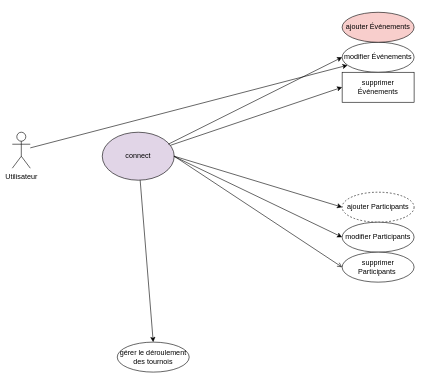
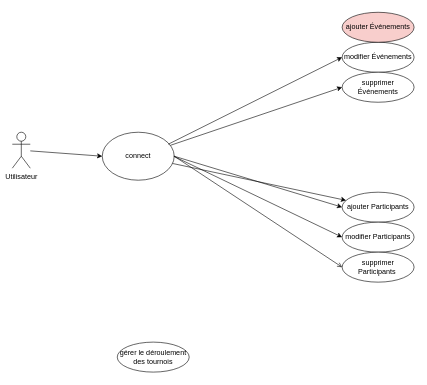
  <mxCell id="0" />
  <mxCell id="1" parent="0" />
  <mxCell id="2" value="Utilisateur" style="shape=umlActor;verticalLabelPosition=bottom;labelBackgroundColor=#ffffff;verticalAlign=top;html=1;outlineConnect=0;" vertex="1" parent="1"><mxGeometry x="20" y="220" width="30" height="60" as="geometry" /></mxCell>
- <mxCell id="3" value="connect" style="ellipse;whiteSpace=wrap;html=1;fillColor=#e1d5e7;" vertex="1" parent="1"><mxGeometry x="170" y="220" width="120" height="80" as="geometry" /></mxCell>
+ <mxCell id="3" value="connect" style="ellipse;whiteSpace=wrap;html=1;" vertex="1" parent="1"><mxGeometry x="170" y="220" width="120" height="80" as="geometry" /></mxCell>
  <mxCell id="4" value="modifier Événements" style="ellipse;whiteSpace=wrap;html=1;" vertex="1" parent="1"><mxGeometry x="570" y="70" width="120" height="50" as="geometry" /></mxCell>
  <mxCell id="5" value="ajouter Événements" style="ellipse;whiteSpace=wrap;html=1;fillColor=#f8cecc;" vertex="1" parent="1"><mxGeometry x="570" y="20" width="120" height="50" as="geometry" /></mxCell>
- <mxCell id="6" value="supprimer Événements" style="whiteSpace=wrap;html=1;rounded=0;" vertex="1" parent="1"><mxGeometry x="570" y="120" width="120" height="50" as="geometry" /></mxCell>
- <mxCell id="7" value="ajouter Participants" style="ellipse;whiteSpace=wrap;html=1;dashed=1;" vertex="1" parent="1"><mxGeometry x="570" y="320" width="120" height="50" as="geometry" /></mxCell>
+ <mxCell id="6" value="supprimer Événements" style="ellipse;whiteSpace=wrap;html=1;" vertex="1" parent="1"><mxGeometry x="570" y="120" width="120" height="50" as="geometry" /></mxCell>
+ <mxCell id="7" value="ajouter Participants" style="ellipse;whiteSpace=wrap;html=1;" vertex="1" parent="1"><mxGeometry x="570" y="320" width="120" height="50" as="geometry" /></mxCell>
  <mxCell id="8" value="modifier Participants" style="ellipse;whiteSpace=wrap;html=1;" vertex="1" parent="1"><mxGeometry x="570" y="370" width="120" height="50" as="geometry" /></mxCell>
  <mxCell id="9" value="supprimer Participants&amp;nbsp;" style="ellipse;whiteSpace=wrap;html=1;" vertex="1" parent="1"><mxGeometry x="570" y="420" width="120" height="50" as="geometry" /></mxCell>
  <mxCell id="10" value="gérer le déroulement des tournois" style="ellipse;whiteSpace=wrap;html=1;" vertex="1" parent="1"><mxGeometry x="195" y="570" width="120" height="50" as="geometry" /></mxCell>
- <mxCell id="11" value="" style="endArrow=classic;html=1;" edge="1" parent="1" source="2" target="4"><mxGeometry width="50" height="50" relative="1" as="geometry"><mxPoint x="50" y="270" as="sourcePoint" /><mxPoint x="100" y="220" as="targetPoint" /></mxGeometry></mxCell>
+ <mxCell id="11" value="" style="endArrow=classic;html=1;entryX=0;entryY=0.5;entryDx=0;entryDy=0;" edge="1" parent="1" source="2" target="3"><mxGeometry width="50" height="50" relative="1" as="geometry"><mxPoint x="50" y="270" as="sourcePoint" /><mxPoint x="100" y="220" as="targetPoint" /></mxGeometry></mxCell>
  <mxCell id="12" value="" style="endArrow=classic;html=1;entryX=0;entryY=0.5;entryDx=0;entryDy=0;" edge="1" parent="1" target="4"><mxGeometry width="50" height="50" relative="1" as="geometry"><mxPoint x="280" y="240" as="sourcePoint" /><mxPoint x="390" y="149.44" as="targetPoint" /></mxGeometry></mxCell>
  <mxCell id="13" value="" style="endArrow=classic;html=1;entryX=0;entryY=0.5;entryDx=0;entryDy=0;" edge="1" parent="1" source="3" target="6"><mxGeometry width="50" height="50" relative="1" as="geometry"><mxPoint x="270" y="140.551" as="sourcePoint" /><mxPoint x="390" y="149.44" as="targetPoint" /></mxGeometry></mxCell>
  <mxCell id="14" value="" style="endArrow=classic;html=1;entryX=0;entryY=0.5;entryDx=0;entryDy=0;" edge="1" parent="1" target="7"><mxGeometry width="50" height="50" relative="1" as="geometry"><mxPoint x="290" y="260" as="sourcePoint" /><mxPoint x="410" y="264.44" as="targetPoint" /></mxGeometry></mxCell>
  <mxCell id="15" value="" style="endArrow=classic;html=1;entryX=0;entryY=0.5;entryDx=0;entryDy=0;" edge="1" parent="1" target="8"><mxGeometry width="50" height="50" relative="1" as="geometry"><mxPoint x="289" y="260" as="sourcePoint" /><mxPoint x="510" y="245" as="targetPoint" /></mxGeometry></mxCell>
  <mxCell id="16" value="" style="endArrow=open;html=1;entryX=0;entryY=0.5;entryDx=0;entryDy=0;exitX=1;exitY=0.5;exitDx=0;exitDy=0;" edge="1" parent="1" source="3" target="9"><mxGeometry width="50" height="50" relative="1" as="geometry"><mxPoint x="310" y="275.551" as="sourcePoint" /><mxPoint x="520" y="255" as="targetPoint" /></mxGeometry></mxCell>
- <mxCell id="17" value="" style="endArrow=classic;html=1;entryX=0.5;entryY=0;entryDx=0;entryDy=0;" edge="1" parent="1" source="3" target="10"><mxGeometry width="50" height="50" relative="1" as="geometry"><mxPoint x="320" y="285.551" as="sourcePoint" /><mxPoint x="530" y="265" as="targetPoint" /></mxGeometry></mxCell>
+ <mxCell id="17" value="" style="endArrow=classic;html=1;" edge="1" parent="1" source="3" target="7"><mxGeometry width="50" height="50" relative="1" as="geometry"><mxPoint x="320" y="285.551" as="sourcePoint" /><mxPoint x="530" y="265" as="targetPoint" /></mxGeometry></mxCell>
